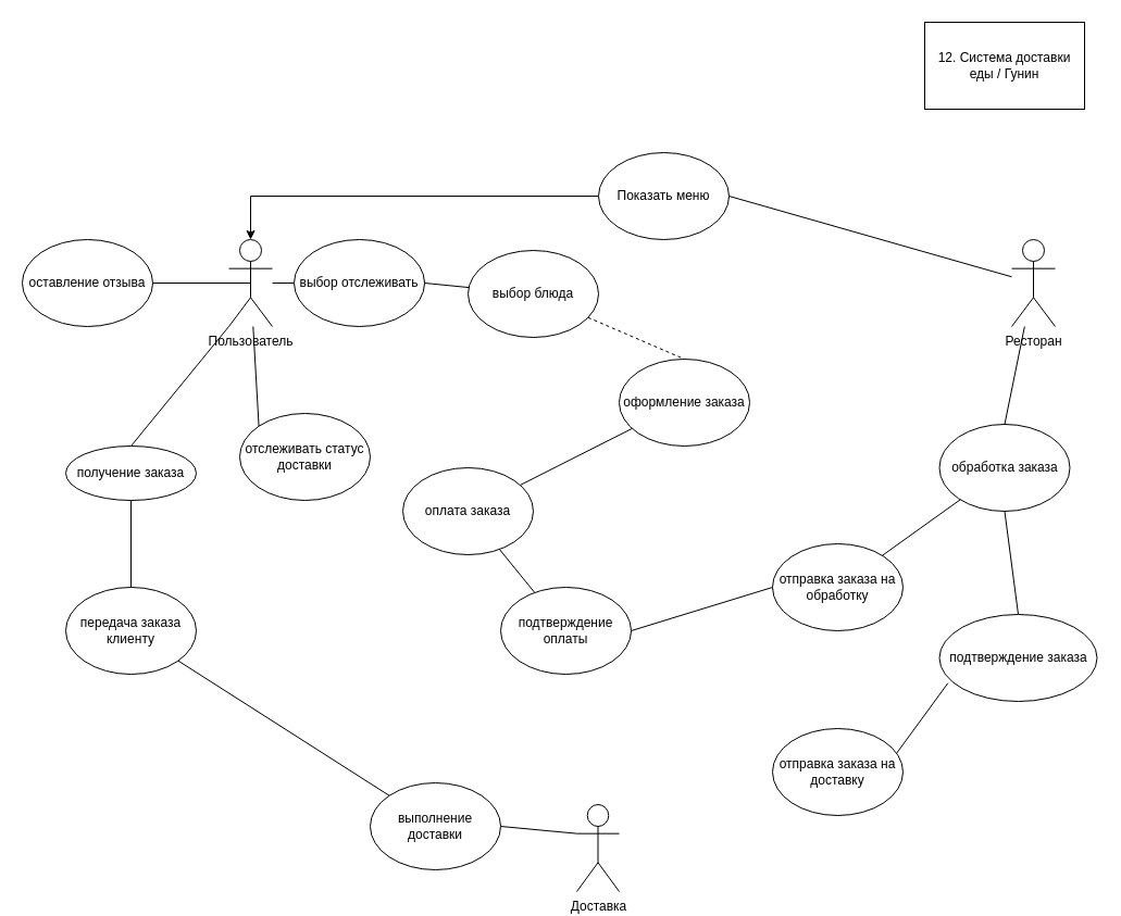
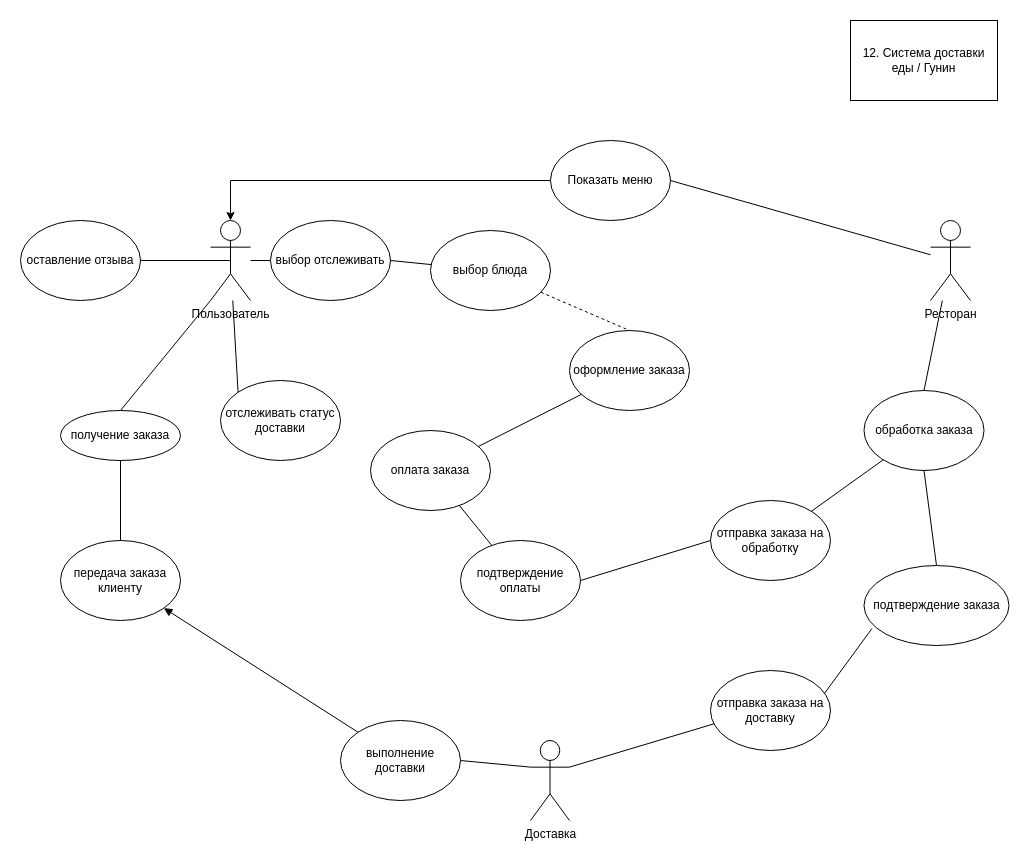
  <mxCell id="0" />
  <mxCell id="1" parent="0" />
  <mxCell id="2" value="12. Система доставки еды / Гунин" style="rounded=0;whiteSpace=wrap;html=1;" vertex="1" parent="1"><mxGeometry x="850" width="147" height="80" as="geometry" y="20" /></mxCell>
  <mxCell id="3" value="Пользователь&lt;div&gt;&lt;br&gt;&lt;/div&gt;" style="shape=umlActor;verticalLabelPosition=bottom;verticalAlign=top;html=1;outlineConnect=0;" vertex="1" parent="1"><mxGeometry x="210" y="220" width="40" height="80" as="geometry" /></mxCell>
  <mxCell id="4" value="" style="endArrow=none;html=1;rounded=0;" edge="1" parent="1" source="3" target="5"><mxGeometry width="50" height="50" relative="1" as="geometry"><mxPoint x="350" y="240" as="sourcePoint" /><mxPoint x="330" y="260" as="targetPoint" /></mxGeometry></mxCell>
  <mxCell id="5" value="выбор отслеживать" style="ellipse;whiteSpace=wrap;html=1;" vertex="1" parent="1"><mxGeometry x="270" y="220" width="120" height="80" as="geometry" /></mxCell>
  <mxCell id="6" value="Ресторан" style="shape=umlActor;verticalLabelPosition=bottom;verticalAlign=top;html=1;outlineConnect=0;" vertex="1" parent="1"><mxGeometry x="930" y="220" width="40" height="80" as="geometry" /></mxCell>
  <mxCell id="7" value="" style="endArrow=none;html=1;rounded=0;exitX=1;exitY=0.5;exitDx=0;exitDy=0;" edge="1" parent="1" source="9" target="6"><mxGeometry width="50" height="50" relative="1" as="geometry"><mxPoint x="910" y="260" as="sourcePoint" /><mxPoint x="550" y="220" as="targetPoint" /></mxGeometry></mxCell>
  <mxCell id="8" style="edgeStyle=orthogonalEdgeStyle;rounded=0;orthogonalLoop=1;jettySize=auto;html=1;entryX=0.5;entryY=0;entryDx=0;entryDy=0;entryPerimeter=0;" edge="1" parent="1" source="9" target="3"><mxGeometry relative="1" as="geometry"><mxPoint x="729.31" y="100" as="targetPoint" /></mxGeometry></mxCell>
  <mxCell id="9" value="Показать меню" style="ellipse;whiteSpace=wrap;html=1;" vertex="1" parent="1"><mxGeometry x="550" y="140" width="120" height="80" as="geometry" /></mxCell>
  <mxCell id="10" value="" style="endArrow=none;html=1;rounded=0;exitX=1;exitY=0.5;exitDx=0;exitDy=0;" edge="1" parent="1" source="5" target="11"><mxGeometry width="50" height="50" relative="1" as="geometry"><mxPoint x="560" y="420" as="sourcePoint" /><mxPoint x="450" y="340" as="targetPoint" /></mxGeometry></mxCell>
  <mxCell id="11" value="выбор блюда" style="ellipse;whiteSpace=wrap;html=1;" vertex="1" parent="1"><mxGeometry x="430" y="230" width="120" height="80" as="geometry" /></mxCell>
  <mxCell id="12" value="оформление заказа" style="ellipse;whiteSpace=wrap;html=1;" vertex="1" parent="1"><mxGeometry x="569" y="330" width="120" height="80" as="geometry" /></mxCell>
  <mxCell id="13" value="" style="endArrow=none;html=1;rounded=0;entryX=0.5;entryY=0;entryDx=0;entryDy=0;dashed=1;" edge="1" parent="1" source="11" target="12"><mxGeometry width="50" height="50" relative="1" as="geometry"><mxPoint x="640" y="410" as="sourcePoint" /><mxPoint x="690" y="360" as="targetPoint" /></mxGeometry></mxCell>
  <mxCell id="14" value="обработка заказа" style="ellipse;whiteSpace=wrap;html=1;" vertex="1" parent="1"><mxGeometry x="863.5" y="390" width="120" height="80" as="geometry" /></mxCell>
  <mxCell id="15" value="" style="endArrow=none;html=1;rounded=0;exitX=0.5;exitY=0;exitDx=0;exitDy=0;" edge="1" parent="1" source="14" target="6"><mxGeometry width="50" height="50" relative="1" as="geometry"><mxPoint x="640" y="410" as="sourcePoint" /><mxPoint x="690" y="424" as="targetPoint" /></mxGeometry></mxCell>
  <mxCell id="16" value="" style="endArrow=none;html=1;rounded=0;entryX=0.5;entryY=1;entryDx=0;entryDy=0;exitX=0.5;exitY=0;exitDx=0;exitDy=0;" edge="1" parent="1" source="17" target="14"><mxGeometry width="50" height="50" relative="1" as="geometry"><mxPoint x="810" y="380" as="sourcePoint" /><mxPoint x="690" y="360" as="targetPoint" /></mxGeometry></mxCell>
  <mxCell id="17" value="подтверждение заказа" style="ellipse;whiteSpace=wrap;html=1;" vertex="1" parent="1"><mxGeometry x="863.5" y="565" width="145" height="80" as="geometry" /></mxCell>
  <mxCell id="18" value="отправка заказа на обработку" style="ellipse;whiteSpace=wrap;html=1;" vertex="1" parent="1"><mxGeometry x="710" y="500" width="120" height="80" as="geometry" /></mxCell>
  <mxCell id="19" value="" style="endArrow=none;html=1;rounded=0;" edge="1" parent="1" source="18" target="14"><mxGeometry width="50" height="50" relative="1" as="geometry"><mxPoint x="640" y="410" as="sourcePoint" /><mxPoint x="690" y="360" as="targetPoint" /></mxGeometry></mxCell>
  <mxCell id="20" value="" style="endArrow=none;html=1;rounded=0;" edge="1" parent="1" source="12" target="21"><mxGeometry width="50" height="50" relative="1" as="geometry"><mxPoint x="640" y="410" as="sourcePoint" /><mxPoint x="480" y="400" as="targetPoint" /></mxGeometry></mxCell>
  <mxCell id="21" value="оплата заказа" style="ellipse;whiteSpace=wrap;html=1;" vertex="1" parent="1"><mxGeometry x="370" y="430" width="120" height="80" as="geometry" /></mxCell>
  <mxCell id="22" value="" style="endArrow=none;html=1;rounded=0;" edge="1" parent="1" source="21" target="23"><mxGeometry width="50" height="50" relative="1" as="geometry"><mxPoint x="640" y="410" as="sourcePoint" /><mxPoint x="640" y="360" as="targetPoint" /></mxGeometry></mxCell>
  <mxCell id="23" value="подтверждение оплаты" style="ellipse;whiteSpace=wrap;html=1;" vertex="1" parent="1"><mxGeometry x="460" y="540" width="120" height="80" as="geometry" /></mxCell>
  <mxCell id="24" value="Доставка" style="shape=umlActor;verticalLabelPosition=bottom;verticalAlign=top;html=1;outlineConnect=0;" vertex="1" parent="1"><mxGeometry x="530" y="740" width="39" height="80" as="geometry" /></mxCell>
  <mxCell id="25" value="" style="endArrow=none;html=1;rounded=0;entryX=0.054;entryY=0.79;entryDx=0;entryDy=0;entryPerimeter=0;exitX=0.951;exitY=0.284;exitDx=0;exitDy=0;exitPerimeter=0;" edge="1" parent="1" source="26" target="17"><mxGeometry width="50" height="50" relative="1" as="geometry"><mxPoint x="790" y="680" as="sourcePoint" /><mxPoint x="530" y="610" as="targetPoint" /></mxGeometry></mxCell>
  <mxCell id="26" value="отправка заказа на доставку" style="ellipse;whiteSpace=wrap;html=1;" vertex="1" parent="1"><mxGeometry x="710" y="670" width="120" height="80" as="geometry" /></mxCell>
+ <mxCell id="27" value="" style="endArrow=none;html=1;rounded=0;exitX=1;exitY=0.333;exitDx=0;exitDy=0;exitPerimeter=0;entryX=0.028;entryY=0.667;entryDx=0;entryDy=0;entryPerimeter=0;" edge="1" parent="1" source="24" target="26"><mxGeometry width="50" height="50" relative="1" as="geometry"><mxPoint x="480" y="660" as="sourcePoint" /><mxPoint x="530" y="610" as="targetPoint" /></mxGeometry></mxCell>
  <mxCell id="28" value="" style="endArrow=none;html=1;rounded=0;exitX=0;exitY=0;exitDx=0;exitDy=0;" edge="1" parent="1" source="29" target="3"><mxGeometry width="50" height="50" relative="1" as="geometry"><mxPoint x="210" y="620" as="sourcePoint" /><mxPoint x="590" y="460" as="targetPoint" /></mxGeometry></mxCell>
  <mxCell id="29" value="отслеживать статус доставки" style="ellipse;whiteSpace=wrap;html=1;" vertex="1" parent="1"><mxGeometry x="220" y="380" width="120" height="80" as="geometry" /></mxCell>
  <mxCell id="30" value="" style="endArrow=none;html=1;rounded=0;entryX=0;entryY=0.333;entryDx=0;entryDy=0;entryPerimeter=0;exitX=1;exitY=0.5;exitDx=0;exitDy=0;" edge="1" parent="1" source="31" target="24"><mxGeometry width="50" height="50" relative="1" as="geometry"><mxPoint x="390" y="750" as="sourcePoint" /><mxPoint x="460" y="510" as="targetPoint" /></mxGeometry></mxCell>
  <mxCell id="31" value="выполнение доставки" style="ellipse;whiteSpace=wrap;html=1;" vertex="1" parent="1"><mxGeometry x="340" y="720" width="120" height="80" as="geometry" /></mxCell>
- <mxCell id="32" value="" style="endArrow=none;html=1;rounded=0;exitX=0;exitY=0;exitDx=0;exitDy=0;" edge="1" parent="1" source="31" target="33"><mxGeometry width="50" height="50" relative="1" as="geometry"><mxPoint x="410" y="560" as="sourcePoint" /><mxPoint x="120" y="580" as="targetPoint" /></mxGeometry></mxCell>
+ <mxCell id="32" value="" style="endArrow=block;html=1;rounded=0;exitX=0;exitY=0;exitDx=0;exitDy=0;" edge="1" parent="1" source="31" target="33"><mxGeometry width="50" height="50" relative="1" as="geometry"><mxPoint x="410" y="560" as="sourcePoint" /><mxPoint x="120" y="580" as="targetPoint" /></mxGeometry></mxCell>
  <mxCell id="33" value="передача заказа клиенту" style="ellipse;whiteSpace=wrap;html=1;" vertex="1" parent="1"><mxGeometry x="60" y="540" width="120" height="80" as="geometry" /></mxCell>
  <mxCell id="34" value="" style="endArrow=none;html=1;rounded=0;entryX=0;entryY=1;entryDx=0;entryDy=0;entryPerimeter=0;exitX=0.5;exitY=0;exitDx=0;exitDy=0;" edge="1" parent="1" source="35" target="3"><mxGeometry width="50" height="50" relative="1" as="geometry"><mxPoint x="120" y="420" as="sourcePoint" /><mxPoint x="460" y="510" as="targetPoint" /></mxGeometry></mxCell>
  <mxCell id="35" value="получение заказа" style="ellipse;whiteSpace=wrap;html=1;" vertex="1" parent="1"><mxGeometry x="60" y="410" width="120" height="50" as="geometry" /></mxCell>
  <mxCell id="36" value="" style="endArrow=none;html=1;rounded=0;exitX=0.5;exitY=0;exitDx=0;exitDy=0;" edge="1" parent="1" source="33" target="35"><mxGeometry width="50" height="50" relative="1" as="geometry"><mxPoint x="410" y="560" as="sourcePoint" /><mxPoint x="460" y="510" as="targetPoint" /></mxGeometry></mxCell>
  <mxCell id="37" value="" style="endArrow=none;html=1;rounded=0;entryX=0;entryY=0.5;entryDx=0;entryDy=0;exitX=1;exitY=0.5;exitDx=0;exitDy=0;" edge="1" parent="1" source="23" target="18"><mxGeometry width="50" height="50" relative="1" as="geometry"><mxPoint x="410" y="560" as="sourcePoint" /><mxPoint x="460" y="510" as="targetPoint" /></mxGeometry></mxCell>
  <mxCell id="38" value="" style="endArrow=none;html=1;rounded=0;exitX=0.5;exitY=0.5;exitDx=0;exitDy=0;exitPerimeter=0;" edge="1" parent="1" source="3" target="39"><mxGeometry width="50" height="50" relative="1" as="geometry"><mxPoint x="450" y="320" as="sourcePoint" /><mxPoint x="80" y="260" as="targetPoint" /></mxGeometry></mxCell>
  <mxCell id="39" value="оставление отзыва" style="ellipse;whiteSpace=wrap;html=1;" vertex="1" parent="1"><mxGeometry x="20" y="220" width="120" height="80" as="geometry" /></mxCell>
